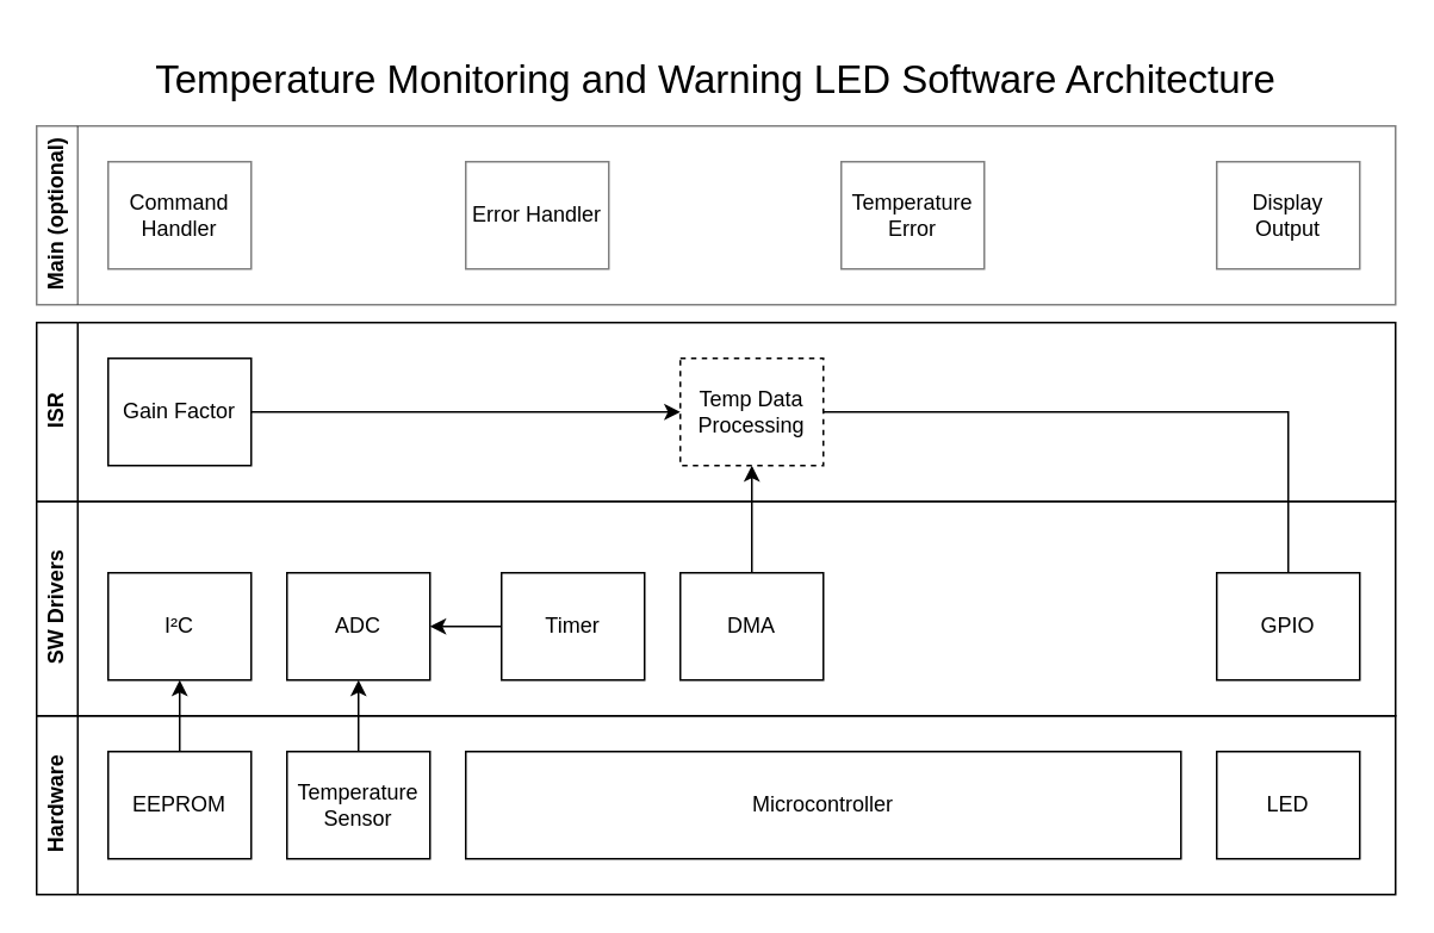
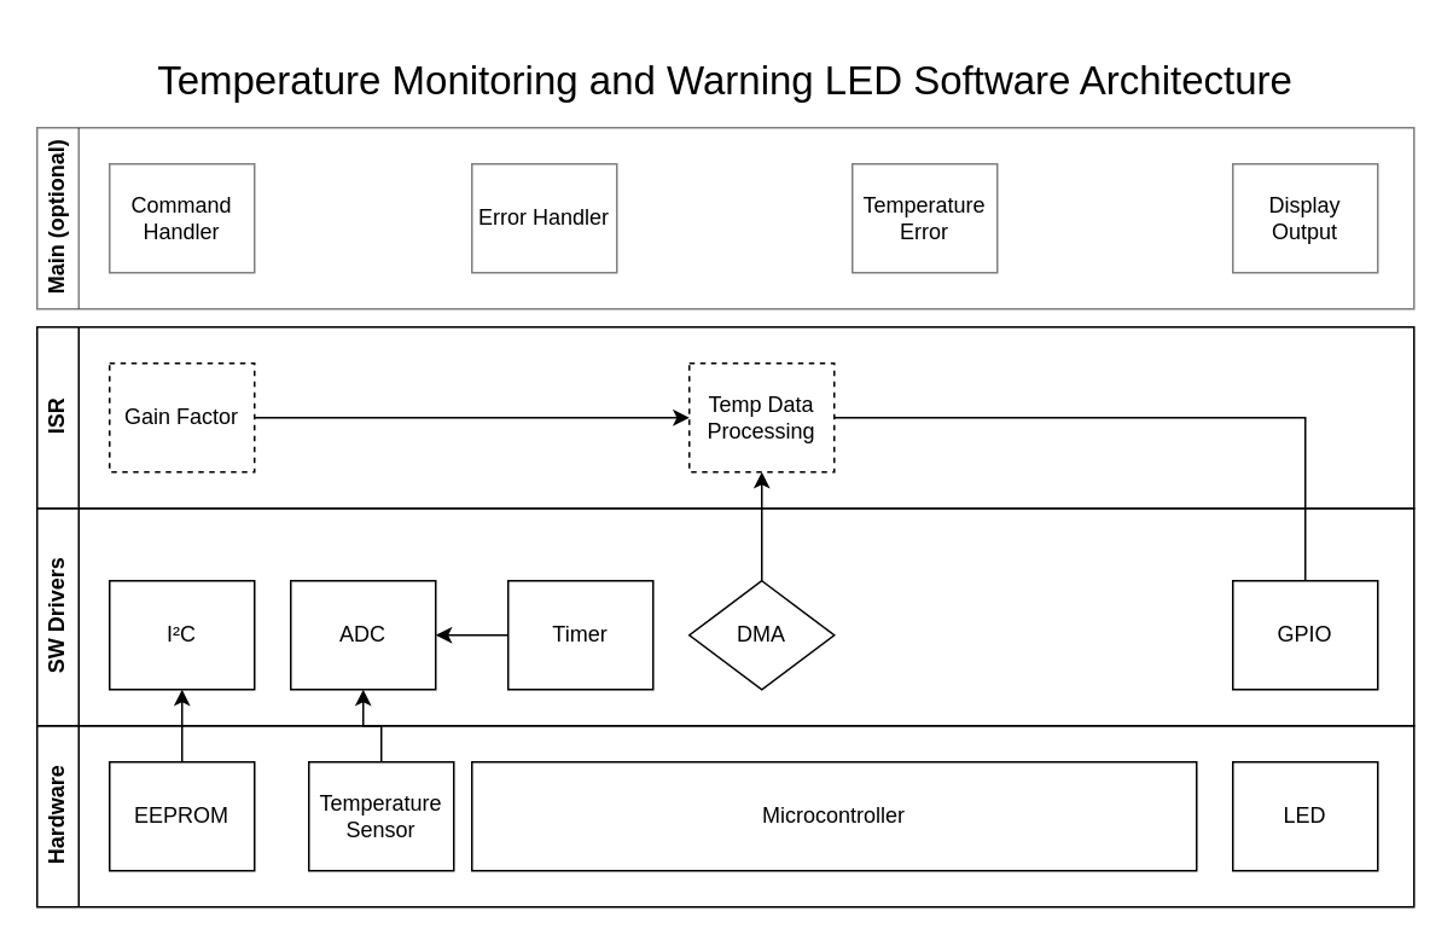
  <mxCell id="0" />
  <mxCell id="1" parent="0" />
  <mxCell id="2" value="Hardware" style="swimlane;horizontal=0;whiteSpace=wrap;html=1;" vertex="1" parent="1"><mxGeometry x="20" y="400" width="760" height="100" as="geometry" /></mxCell>
  <mxCell id="3" value="EEPROM" style="rounded=0;whiteSpace=wrap;html=1;" vertex="1" parent="2"><mxGeometry x="40" y="20" width="80" height="60" as="geometry" /></mxCell>
- <mxCell id="4" value="Temperature Sensor" style="rounded=0;whiteSpace=wrap;html=1;" vertex="1" parent="2"><mxGeometry x="140" y="20" width="80" height="60" as="geometry" /></mxCell>
+ <mxCell id="4" value="Temperature Sensor" style="rounded=0;whiteSpace=wrap;html=1;" vertex="1" parent="2"><mxGeometry x="150" y="20" width="80" height="60" as="geometry" /></mxCell>
  <mxCell id="5" value="Microcontroller" style="rounded=0;whiteSpace=wrap;html=1;" vertex="1" parent="2"><mxGeometry x="240" y="20" width="400" height="60" as="geometry" /></mxCell>
  <mxCell id="6" value="LED" style="rounded=0;whiteSpace=wrap;html=1;" vertex="1" parent="2"><mxGeometry x="660" y="20" width="80" height="60" as="geometry" /></mxCell>
  <mxCell id="7" value="SW Drivers" style="swimlane;horizontal=0;whiteSpace=wrap;html=1;" vertex="1" parent="1"><mxGeometry x="20" y="280" width="760" height="120" as="geometry" /></mxCell>
  <mxCell id="8" value="I²C" style="rounded=0;whiteSpace=wrap;html=1;" vertex="1" parent="7"><mxGeometry x="40" y="40" width="80" height="60" as="geometry" /></mxCell>
  <mxCell id="9" value="" style="edgeStyle=orthogonalEdgeStyle;rounded=0;orthogonalLoop=1;jettySize=auto;html=1;" edge="1" parent="7" source="10" target="11"><mxGeometry relative="1" as="geometry" /></mxCell>
  <mxCell id="10" value="Timer" style="rounded=0;whiteSpace=wrap;html=1;" vertex="1" parent="7"><mxGeometry x="260" y="40" width="80" height="60" as="geometry" /></mxCell>
  <mxCell id="11" value="ADC" style="rounded=0;whiteSpace=wrap;html=1;" vertex="1" parent="7"><mxGeometry x="140" y="40" width="80" height="60" as="geometry" /></mxCell>
- <mxCell id="12" value="DMA" style="rounded=0;whiteSpace=wrap;html=1;" vertex="1" parent="7"><mxGeometry x="360" y="40" width="80" height="60" as="geometry" /></mxCell>
+ <mxCell id="12" value="DMA" style="rhombus;whiteSpace=wrap;html=1;" vertex="1" parent="7"><mxGeometry x="360" y="40" width="80" height="60" as="geometry" /></mxCell>
  <mxCell id="13" value="GPIO" style="rounded=0;whiteSpace=wrap;html=1;" vertex="1" parent="7"><mxGeometry x="660" y="40" width="80" height="60" as="geometry" /></mxCell>
  <mxCell id="14" value="ISR" style="swimlane;horizontal=0;whiteSpace=wrap;html=1;" vertex="1" parent="1"><mxGeometry x="20" y="180" width="760" height="100" as="geometry" /></mxCell>
  <mxCell id="15" value="Temp Data Processing" style="rounded=0;whiteSpace=wrap;html=1;dashed=1;" vertex="1" parent="14"><mxGeometry x="360" y="20" width="80" height="60" as="geometry" /></mxCell>
  <mxCell id="16" style="edgeStyle=orthogonalEdgeStyle;rounded=0;orthogonalLoop=1;jettySize=auto;html=1;exitX=1;exitY=0.5;exitDx=0;exitDy=0;entryX=0;entryY=0.5;entryDx=0;entryDy=0;" edge="1" parent="14" source="17" target="15"><mxGeometry relative="1" as="geometry" /></mxCell>
- <mxCell id="17" value="Gain Factor" style="rounded=0;whiteSpace=wrap;html=1;" vertex="1" parent="14"><mxGeometry x="40" y="20" width="80" height="60" as="geometry" /></mxCell>
+ <mxCell id="17" value="Gain Factor" style="rounded=0;whiteSpace=wrap;html=1;dashed=1;" vertex="1" parent="14"><mxGeometry x="40" y="20" width="80" height="60" as="geometry" /></mxCell>
  <mxCell id="18" value="Main (optional)" style="swimlane;horizontal=0;whiteSpace=wrap;html=1;opacity=50;" vertex="1" parent="1"><mxGeometry x="20" y="70" width="760" height="100" as="geometry" /></mxCell>
  <mxCell id="19" value="Command Handler" style="rounded=0;whiteSpace=wrap;html=1;opacity=50;" vertex="1" parent="18"><mxGeometry x="40" y="20" width="80" height="60" as="geometry" /></mxCell>
  <mxCell id="20" value="Error Handler" style="rounded=0;whiteSpace=wrap;html=1;opacity=50;" vertex="1" parent="18"><mxGeometry x="240" y="20" width="80" height="60" as="geometry" /></mxCell>
  <mxCell id="21" value="Temperature Error" style="rounded=0;whiteSpace=wrap;html=1;opacity=50;" vertex="1" parent="18"><mxGeometry x="450" y="20" width="80" height="60" as="geometry" /></mxCell>
  <mxCell id="22" value="Display Output" style="rounded=0;whiteSpace=wrap;html=1;opacity=50;" vertex="1" parent="18"><mxGeometry x="660" y="20" width="80" height="60" as="geometry" /></mxCell>
  <mxCell id="23" value="" style="edgeStyle=orthogonalEdgeStyle;rounded=0;orthogonalLoop=1;jettySize=auto;html=1;" edge="1" parent="1" source="3" target="8"><mxGeometry relative="1" as="geometry" /></mxCell>
  <mxCell id="24" value="" style="edgeStyle=orthogonalEdgeStyle;rounded=0;orthogonalLoop=1;jettySize=auto;html=1;" edge="1" parent="1" source="4" target="11"><mxGeometry relative="1" as="geometry" /></mxCell>
  <mxCell id="25" style="edgeStyle=orthogonalEdgeStyle;rounded=0;orthogonalLoop=1;jettySize=auto;html=1;exitX=0.5;exitY=0;exitDx=0;exitDy=0;entryX=0.5;entryY=1;entryDx=0;entryDy=0;" edge="1" parent="1" source="12" target="15"><mxGeometry relative="1" as="geometry" /></mxCell>
  <mxCell id="26" style="edgeStyle=orthogonalEdgeStyle;rounded=0;orthogonalLoop=1;jettySize=auto;html=1;exitX=1;exitY=0.5;exitDx=0;exitDy=0;entryX=0.5;entryY=0;entryDx=0;entryDy=0;endArrow=none;" edge="1" parent="1" source="15" target="13"><mxGeometry relative="1" as="geometry" /></mxCell>
  <mxCell id="27" value="&lt;font style=&quot;font-size: 22px;&quot;&gt;Temperature Monitoring and Warning LED Software Architecture&lt;/font&gt;" style="text;html=1;align=center;verticalAlign=middle;whiteSpace=wrap;rounded=0;" vertex="1" parent="1"><mxGeometry x="40" y="20" width="720" height="50" as="geometry" /></mxCell>
